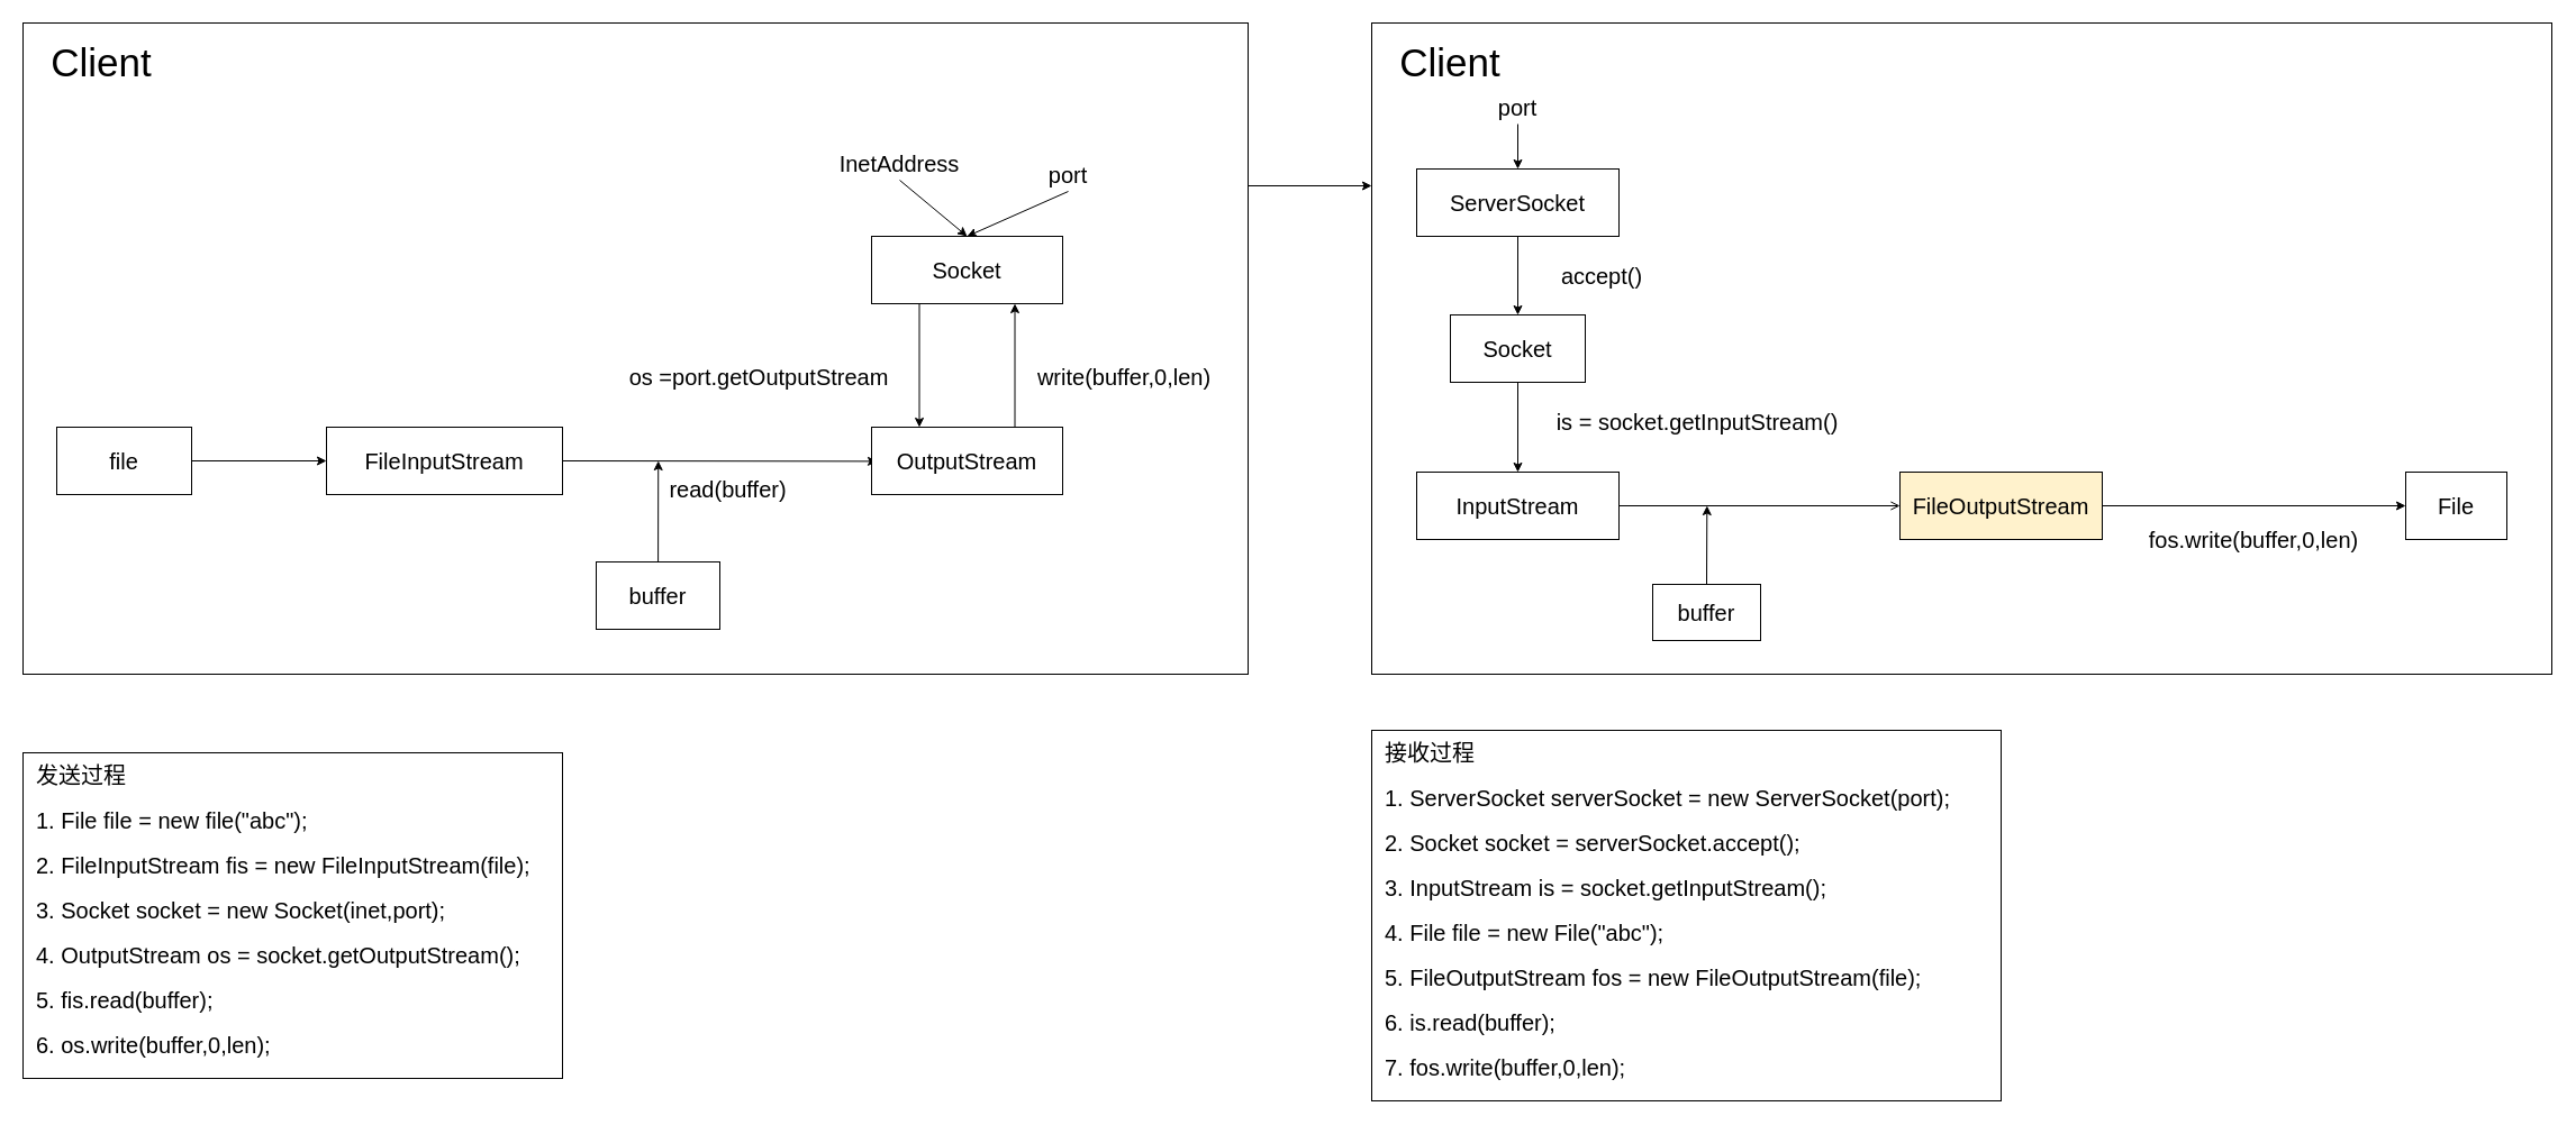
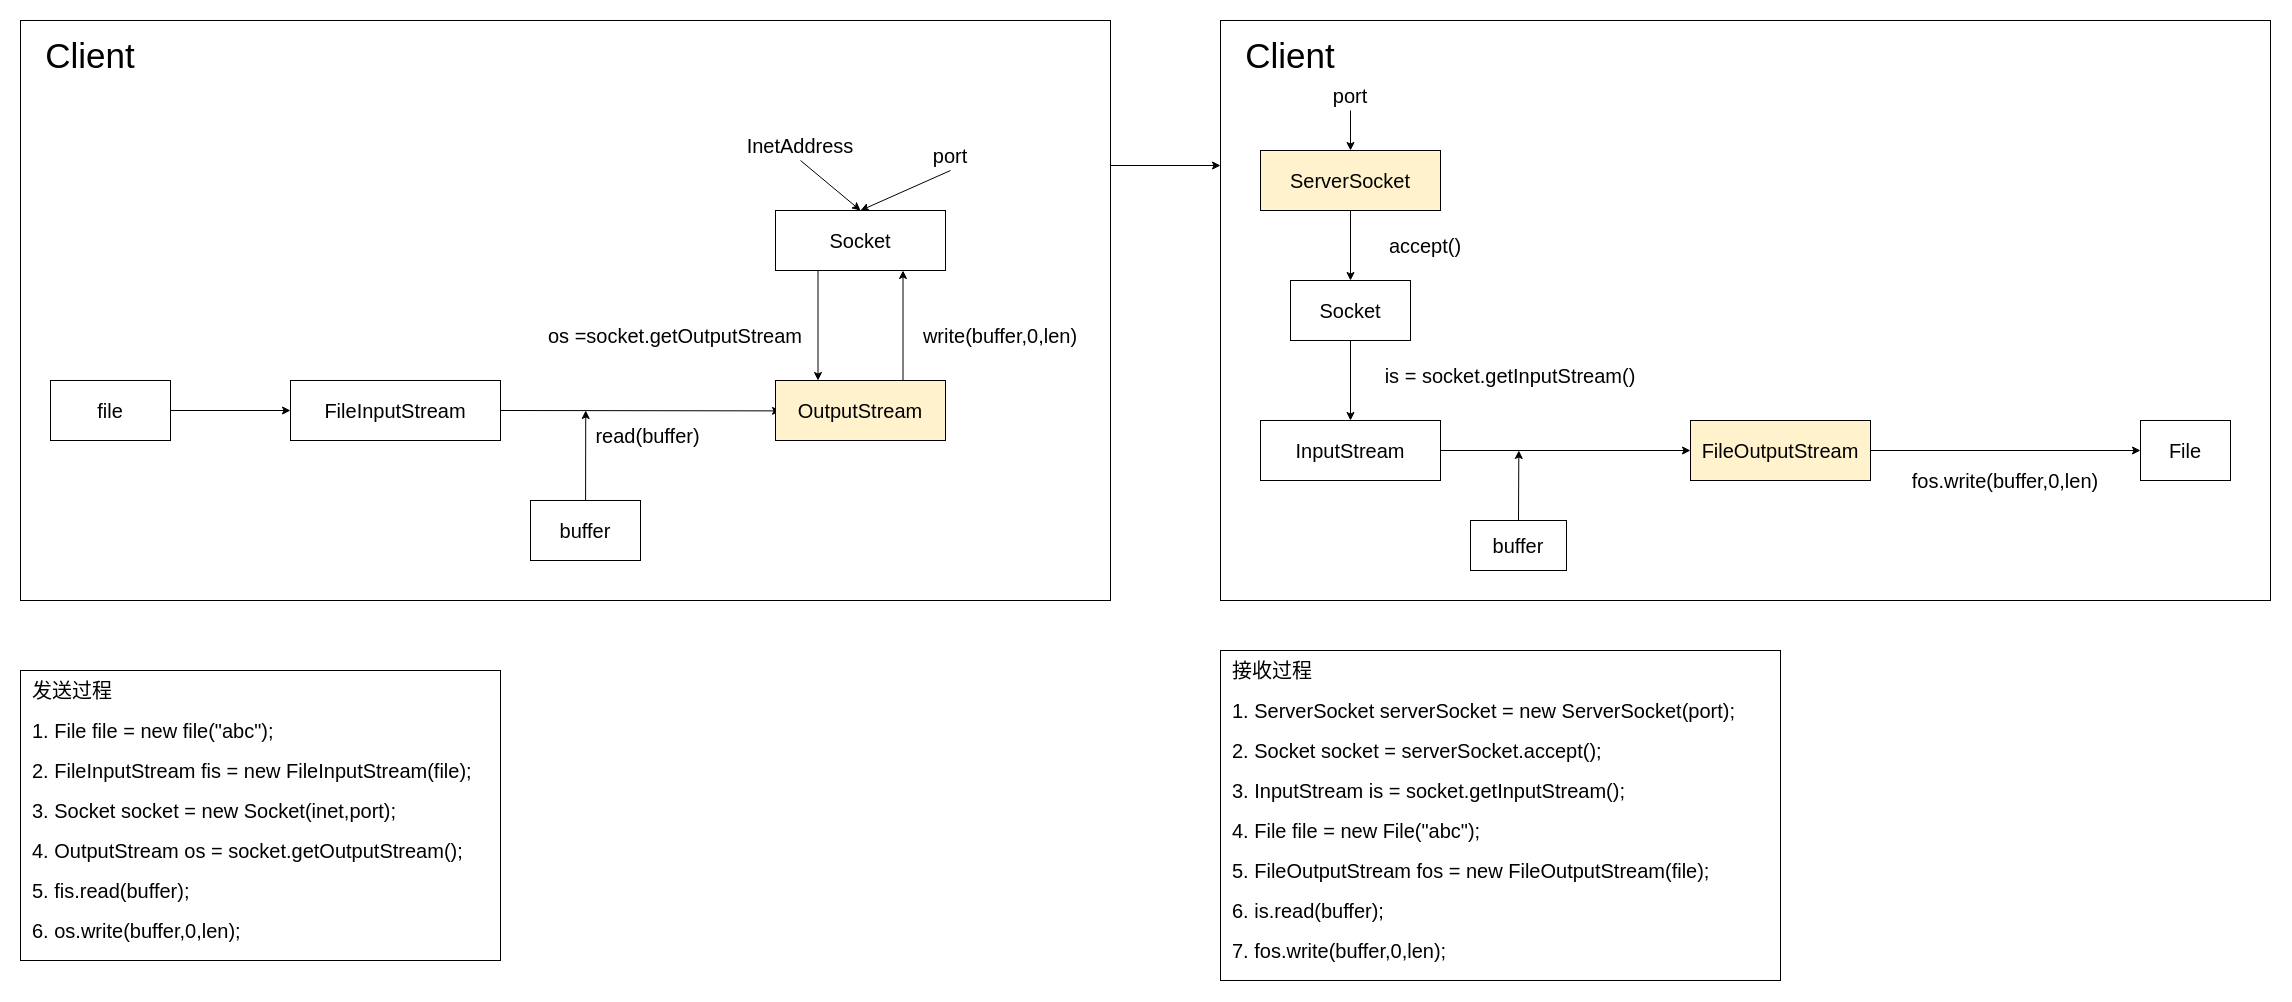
  <mxCell id="0" />
  <mxCell id="1" parent="0" />
  <mxCell id="2" value="" style="rounded=0;whiteSpace=wrap;html=1;" vertex="1" parent="1"><mxGeometry x="1220" y="20" width="1050" height="580" as="geometry" /></mxCell>
  <mxCell id="3" value="" style="rounded=0;whiteSpace=wrap;html=1;" vertex="1" parent="1"><mxGeometry x="20" y="670" width="480" height="290" as="geometry" /></mxCell>
  <mxCell id="4" style="edgeStyle=none;html=1;exitX=1;exitY=0.25;exitDx=0;exitDy=0;entryX=0;entryY=0.25;entryDx=0;entryDy=0;" edge="1" parent="1" source="5" target="2"><mxGeometry relative="1" as="geometry" /></mxCell>
  <mxCell id="5" value="" style="rounded=0;whiteSpace=wrap;html=1;movable=1;resizable=1;rotatable=1;deletable=1;editable=1;locked=0;connectable=1;" vertex="1" parent="1"><mxGeometry x="20" y="20" width="1090" height="580" as="geometry" /></mxCell>
  <mxCell id="6" style="edgeStyle=none;html=1;exitX=1;exitY=0.5;exitDx=0;exitDy=0;entryX=0;entryY=0.5;entryDx=0;entryDy=0;" edge="1" parent="1" source="7" target="10"><mxGeometry relative="1" as="geometry" /></mxCell>
  <mxCell id="7" value="&lt;font style=&quot;font-size: 20px;&quot;&gt;file&lt;/font&gt;" style="rounded=0;whiteSpace=wrap;html=1;" vertex="1" parent="1"><mxGeometry x="50" y="380" width="120" height="60" as="geometry" /></mxCell>
  <mxCell id="8" value="&lt;font style=&quot;font-size: 35px;&quot;&gt;Client&lt;/font&gt;" style="text;html=1;align=center;verticalAlign=middle;whiteSpace=wrap;rounded=0;" vertex="1" parent="1"><mxGeometry x="60" y="40" width="60" height="30" as="geometry" /></mxCell>
  <mxCell id="9" style="edgeStyle=none;html=1;exitX=1;exitY=0.5;exitDx=0;exitDy=0;" edge="1" parent="1" source="10"><mxGeometry relative="1" as="geometry"><mxPoint x="780" y="410.385" as="targetPoint" /></mxGeometry></mxCell>
  <mxCell id="10" value="&lt;font style=&quot;font-size: 20px;&quot;&gt;FileInputStream&lt;/font&gt;" style="rounded=0;whiteSpace=wrap;html=1;" vertex="1" parent="1"><mxGeometry x="290" y="380" width="210" height="60" as="geometry" /></mxCell>
  <mxCell id="11" style="edgeStyle=none;html=1;exitX=0.5;exitY=1;exitDx=0;exitDy=0;" edge="1" parent="1" source="12"><mxGeometry relative="1" as="geometry"><mxPoint x="585.227" y="410" as="targetPoint" /></mxGeometry></mxCell>
  <mxCell id="12" value="&lt;font style=&quot;font-size: 20px;&quot;&gt;buffer&lt;/font&gt;" style="rounded=0;whiteSpace=wrap;html=1;" vertex="1" parent="1"><mxGeometry x="530" y="500" width="110" height="60" as="geometry" /></mxCell>
  <mxCell id="13" value="&lt;span style=&quot;font-size: 20px;&quot;&gt;read(buffer)&lt;/span&gt;" style="text;html=1;align=center;verticalAlign=middle;whiteSpace=wrap;rounded=0;" vertex="1" parent="1"><mxGeometry x="620" y="420" width="55" height="30" as="geometry" /></mxCell>
  <mxCell id="14" style="edgeStyle=none;html=1;exitX=0.25;exitY=1;exitDx=0;exitDy=0;entryX=0.25;entryY=0;entryDx=0;entryDy=0;" edge="1" parent="1" source="15" target="21"><mxGeometry relative="1" as="geometry" /></mxCell>
  <mxCell id="15" value="&lt;font style=&quot;font-size: 20px;&quot;&gt;Socket&lt;/font&gt;" style="rounded=0;whiteSpace=wrap;html=1;" vertex="1" parent="1"><mxGeometry x="775" y="210" width="170" height="60" as="geometry" /></mxCell>
  <mxCell id="16" style="edgeStyle=none;html=1;entryX=0.5;entryY=0;entryDx=0;entryDy=0;exitX=0.5;exitY=1;exitDx=0;exitDy=0;" edge="1" parent="1" source="17" target="15"><mxGeometry relative="1" as="geometry"><mxPoint x="585" y="210" as="sourcePoint" /></mxGeometry></mxCell>
  <mxCell id="17" value="&lt;span style=&quot;font-size: 20px;&quot;&gt;InetAddress&lt;/span&gt;" style="text;html=1;align=center;verticalAlign=middle;whiteSpace=wrap;rounded=0;" vertex="1" parent="1"><mxGeometry x="770" y="130" width="60" height="30" as="geometry" /></mxCell>
  <mxCell id="18" style="edgeStyle=none;html=1;exitX=0.5;exitY=1;exitDx=0;exitDy=0;entryX=0.5;entryY=0;entryDx=0;entryDy=0;" edge="1" parent="1" source="19" target="15"><mxGeometry relative="1" as="geometry"><mxPoint x="835" y="270" as="targetPoint" /></mxGeometry></mxCell>
  <mxCell id="19" value="&lt;span style=&quot;font-size: 20px;&quot;&gt;port&lt;/span&gt;" style="text;html=1;align=center;verticalAlign=middle;whiteSpace=wrap;rounded=0;" vertex="1" parent="1"><mxGeometry x="920" y="140" width="60" height="30" as="geometry" /></mxCell>
  <mxCell id="20" style="edgeStyle=none;html=1;exitX=0.75;exitY=0;exitDx=0;exitDy=0;entryX=0.75;entryY=1;entryDx=0;entryDy=0;" edge="1" parent="1" source="21" target="15"><mxGeometry relative="1" as="geometry" /></mxCell>
- <mxCell id="21" value="&lt;font style=&quot;font-size: 20px;&quot;&gt;OutputStream&lt;/font&gt;" style="rounded=0;whiteSpace=wrap;html=1;" vertex="1" parent="1"><mxGeometry x="775" y="380" width="170" height="60" as="geometry" /></mxCell>
+ <mxCell id="21" value="&lt;font style=&quot;font-size: 20px;&quot;&gt;OutputStream&lt;/font&gt;" style="rounded=0;whiteSpace=wrap;html=1;fillColor=#fff2cc;" vertex="1" parent="1"><mxGeometry x="775" y="380" width="170" height="60" as="geometry" /></mxCell>
  <mxCell id="22" value="&lt;span style=&quot;font-size: 20px;&quot;&gt;write(buffer,0,len)&lt;/span&gt;" style="text;html=1;align=center;verticalAlign=middle;whiteSpace=wrap;rounded=0;" vertex="1" parent="1"><mxGeometry x="970" y="320" width="60" height="30" as="geometry" /></mxCell>
- <mxCell id="23" value="&lt;span style=&quot;font-size: 20px;&quot;&gt;os =port.getOutputStream&lt;/span&gt;" style="text;html=1;align=center;verticalAlign=middle;whiteSpace=wrap;rounded=0;" vertex="1" parent="1"><mxGeometry x="530" y="320" width="290" height="30" as="geometry" /></mxCell>
+ <mxCell id="23" value="&lt;span style=&quot;font-size: 20px;&quot;&gt;os =socket.getOutputStream&lt;/span&gt;" style="text;html=1;align=center;verticalAlign=middle;whiteSpace=wrap;rounded=0;" vertex="1" parent="1"><mxGeometry x="530" y="320" width="290" height="30" as="geometry" /></mxCell>
  <mxCell id="24" value="&lt;font style=&quot;font-size: 20px;&quot;&gt;1. File file = new file(&quot;abc&quot;);&lt;/font&gt;" style="text;html=1;align=left;verticalAlign=middle;whiteSpace=wrap;rounded=0;" vertex="1" parent="1"><mxGeometry x="30" y="710" width="290" height="40" as="geometry" /></mxCell>
  <mxCell id="25" value="&lt;font style=&quot;font-size: 20px;&quot;&gt;2. FileInputStream fis = new FileInputStream(file);&lt;/font&gt;" style="text;html=1;align=left;verticalAlign=middle;whiteSpace=wrap;rounded=0;" vertex="1" parent="1"><mxGeometry x="30" y="750" width="460" height="40" as="geometry" /></mxCell>
  <mxCell id="26" value="&lt;font style=&quot;font-size: 20px;&quot;&gt;3. Socket socket = new Socket(inet,port);&lt;/font&gt;" style="text;html=1;align=left;verticalAlign=middle;whiteSpace=wrap;rounded=0;" vertex="1" parent="1"><mxGeometry x="30" y="790" width="460" height="40" as="geometry" /></mxCell>
  <mxCell id="27" value="&lt;span style=&quot;font-size: 20px;&quot;&gt;4. OutputStream os = socket.getOutputStream();&lt;/span&gt;" style="text;html=1;align=left;verticalAlign=middle;whiteSpace=wrap;rounded=0;" vertex="1" parent="1"><mxGeometry x="30" y="830" width="460" height="40" as="geometry" /></mxCell>
  <mxCell id="28" value="&lt;span style=&quot;font-size: 20px;&quot;&gt;6. os.write(buffer,0,len);&lt;/span&gt;" style="text;html=1;align=left;verticalAlign=middle;whiteSpace=wrap;rounded=0;" vertex="1" parent="1"><mxGeometry x="30" y="910" width="460" height="40" as="geometry" /></mxCell>
  <mxCell id="29" value="&lt;font style=&quot;font-size: 20px;&quot;&gt;发送过程&lt;/font&gt;" style="text;html=1;align=left;verticalAlign=middle;whiteSpace=wrap;rounded=0;" vertex="1" parent="1"><mxGeometry x="30" y="670" width="290" height="40" as="geometry" /></mxCell>
  <mxCell id="30" style="edgeStyle=none;html=1;exitX=0.5;exitY=1;exitDx=0;exitDy=0;entryX=0.5;entryY=0;entryDx=0;entryDy=0;" edge="1" parent="1" source="31" target="35"><mxGeometry relative="1" as="geometry" /></mxCell>
- <mxCell id="31" value="&lt;font style=&quot;font-size: 20px;&quot;&gt;ServerSocket&lt;/font&gt;" style="rounded=0;whiteSpace=wrap;html=1;" vertex="1" parent="1"><mxGeometry x="1260" y="150" width="180" height="60" as="geometry" /></mxCell>
+ <mxCell id="31" value="&lt;font style=&quot;font-size: 20px;&quot;&gt;ServerSocket&lt;/font&gt;" style="rounded=0;whiteSpace=wrap;html=1;fillColor=#fff2cc;" vertex="1" parent="1"><mxGeometry x="1260" y="150" width="180" height="60" as="geometry" /></mxCell>
  <mxCell id="32" style="edgeStyle=none;html=1;exitX=0.5;exitY=1;exitDx=0;exitDy=0;entryX=0.5;entryY=0;entryDx=0;entryDy=0;" edge="1" parent="1" source="33" target="31"><mxGeometry relative="1" as="geometry" /></mxCell>
  <mxCell id="33" value="&lt;span style=&quot;font-size: 20px;&quot;&gt;port&lt;/span&gt;" style="text;html=1;align=center;verticalAlign=middle;whiteSpace=wrap;rounded=0;" vertex="1" parent="1"><mxGeometry x="1320" y="80" width="60" height="30" as="geometry" /></mxCell>
  <mxCell id="34" style="edgeStyle=none;html=1;exitX=0.5;exitY=1;exitDx=0;exitDy=0;entryX=0.5;entryY=0;entryDx=0;entryDy=0;" edge="1" parent="1" source="35" target="38"><mxGeometry relative="1" as="geometry" /></mxCell>
  <mxCell id="35" value="&lt;font style=&quot;font-size: 20px;&quot;&gt;Socket&lt;/font&gt;" style="rounded=0;whiteSpace=wrap;html=1;" vertex="1" parent="1"><mxGeometry x="1290" y="280" width="120" height="60" as="geometry" /></mxCell>
  <mxCell id="36" value="&lt;span style=&quot;font-size: 20px;&quot;&gt;accept()&lt;/span&gt;" style="text;html=1;align=center;verticalAlign=middle;whiteSpace=wrap;rounded=0;" vertex="1" parent="1"><mxGeometry x="1375" y="230" width="100" height="30" as="geometry" /></mxCell>
- <mxCell id="37" style="edgeStyle=none;html=1;exitX=1;exitY=0.5;exitDx=0;exitDy=0;endArrow=open;" edge="1" parent="1" source="38" target="41"><mxGeometry relative="1" as="geometry" /></mxCell>
+ <mxCell id="37" style="edgeStyle=none;html=1;exitX=1;exitY=0.5;exitDx=0;exitDy=0;" edge="1" parent="1" source="38" target="41"><mxGeometry relative="1" as="geometry" /></mxCell>
  <mxCell id="38" value="&lt;font style=&quot;font-size: 20px;&quot;&gt;InputStream&lt;/font&gt;" style="rounded=0;whiteSpace=wrap;html=1;" vertex="1" parent="1"><mxGeometry x="1260" y="420" width="180" height="60" as="geometry" /></mxCell>
  <mxCell id="39" value="&lt;span style=&quot;font-size: 20px;&quot;&gt;is = socket.getInputStream()&lt;/span&gt;" style="text;html=1;align=center;verticalAlign=middle;whiteSpace=wrap;rounded=0;" vertex="1" parent="1"><mxGeometry x="1370" y="360" width="280" height="30" as="geometry" /></mxCell>
  <mxCell id="40" style="edgeStyle=none;html=1;exitX=1;exitY=0.5;exitDx=0;exitDy=0;entryX=0;entryY=0.5;entryDx=0;entryDy=0;" edge="1" parent="1" source="41" target="44"><mxGeometry relative="1" as="geometry" /></mxCell>
  <mxCell id="41" value="&lt;font style=&quot;font-size: 20px;&quot;&gt;FileOutputStream&lt;/font&gt;" style="rounded=0;whiteSpace=wrap;html=1;fillColor=#fff2cc;" vertex="1" parent="1"><mxGeometry x="1690" y="420" width="180" height="60" as="geometry" /></mxCell>
  <mxCell id="42" style="edgeStyle=none;html=1;exitX=0.5;exitY=0;exitDx=0;exitDy=0;" edge="1" parent="1" source="43"><mxGeometry relative="1" as="geometry"><mxPoint x="1518.333" y="450" as="targetPoint" /></mxGeometry></mxCell>
  <mxCell id="43" value="&lt;font style=&quot;font-size: 20px;&quot;&gt;buffer&lt;/font&gt;" style="rounded=0;whiteSpace=wrap;html=1;" vertex="1" parent="1"><mxGeometry x="1470" y="520" width="96" height="50" as="geometry" /></mxCell>
  <mxCell id="44" value="&lt;font style=&quot;font-size: 20px;&quot;&gt;File&lt;/font&gt;" style="rounded=0;whiteSpace=wrap;html=1;" vertex="1" parent="1"><mxGeometry x="2140" y="420" width="90" height="60" as="geometry" /></mxCell>
  <mxCell id="45" value="&lt;span style=&quot;font-size: 20px;&quot;&gt;fos.write(buffer,0,len)&lt;/span&gt;" style="text;html=1;align=center;verticalAlign=middle;whiteSpace=wrap;rounded=0;" vertex="1" parent="1"><mxGeometry x="1960" y="460" width="90" height="40" as="geometry" /></mxCell>
  <mxCell id="46" value="&lt;font style=&quot;font-size: 35px;&quot;&gt;Client&lt;/font&gt;" style="text;html=1;align=center;verticalAlign=middle;whiteSpace=wrap;rounded=0;" vertex="1" parent="1"><mxGeometry x="1260" y="40" width="60" height="30" as="geometry" /></mxCell>
  <mxCell id="47" value="" style="rounded=0;whiteSpace=wrap;html=1;" vertex="1" parent="1"><mxGeometry x="1220" y="650" width="560" height="330" as="geometry" /></mxCell>
  <mxCell id="48" value="&lt;font style=&quot;font-size: 20px;&quot;&gt;1. ServerSocket serverSocket = new ServerSocket(port);&lt;/font&gt;" style="text;html=1;align=left;verticalAlign=middle;whiteSpace=wrap;rounded=0;" vertex="1" parent="1"><mxGeometry x="1230" y="690" width="520" height="40" as="geometry" /></mxCell>
  <mxCell id="49" value="&lt;font style=&quot;font-size: 20px;&quot;&gt;2. Socket socket = serverSocket.accept();&lt;/font&gt;" style="text;html=1;align=left;verticalAlign=middle;whiteSpace=wrap;rounded=0;" vertex="1" parent="1"><mxGeometry x="1230" y="730" width="460" height="40" as="geometry" /></mxCell>
  <mxCell id="50" value="&lt;font style=&quot;font-size: 20px;&quot;&gt;3. InputStream is = socket.getInputStream();&lt;/font&gt;" style="text;html=1;align=left;verticalAlign=middle;whiteSpace=wrap;rounded=0;" vertex="1" parent="1"><mxGeometry x="1230" y="770" width="460" height="40" as="geometry" /></mxCell>
  <mxCell id="51" value="&lt;span style=&quot;font-size: 20px;&quot;&gt;4. File file = new File(&quot;abc&quot;);&lt;/span&gt;" style="text;html=1;align=left;verticalAlign=middle;whiteSpace=wrap;rounded=0;" vertex="1" parent="1"><mxGeometry x="1230" y="810" width="460" height="40" as="geometry" /></mxCell>
  <mxCell id="52" value="&lt;span style=&quot;font-size: 20px;&quot;&gt;5. FileOutputStream fos = new FileOutputStream(file);&lt;/span&gt;" style="text;html=1;align=left;verticalAlign=middle;whiteSpace=wrap;rounded=0;" vertex="1" parent="1"><mxGeometry x="1230" y="850" width="530" height="40" as="geometry" /></mxCell>
  <mxCell id="53" value="&lt;font style=&quot;font-size: 20px;&quot;&gt;接收过程&lt;/font&gt;" style="text;html=1;align=left;verticalAlign=middle;whiteSpace=wrap;rounded=0;" vertex="1" parent="1"><mxGeometry x="1230" y="650" width="290" height="40" as="geometry" /></mxCell>
  <mxCell id="54" value="&lt;span style=&quot;font-size: 20px;&quot;&gt;7. fos.write(buffer,0,len);&lt;/span&gt;" style="text;html=1;align=left;verticalAlign=middle;whiteSpace=wrap;rounded=0;" vertex="1" parent="1"><mxGeometry x="1230" y="930" width="530" height="40" as="geometry" /></mxCell>
  <mxCell id="55" value="&lt;span style=&quot;font-size: 20px;&quot;&gt;6. is.read(buffer);&lt;/span&gt;" style="text;html=1;align=left;verticalAlign=middle;whiteSpace=wrap;rounded=0;" vertex="1" parent="1"><mxGeometry x="1230" y="890" width="530" height="40" as="geometry" /></mxCell>
  <mxCell id="56" value="&lt;span style=&quot;font-size: 20px;&quot;&gt;5. fis.read(buffer);&lt;/span&gt;" style="text;html=1;align=left;verticalAlign=middle;whiteSpace=wrap;rounded=0;" vertex="1" parent="1"><mxGeometry x="30" y="870" width="460" height="40" as="geometry" /></mxCell>
